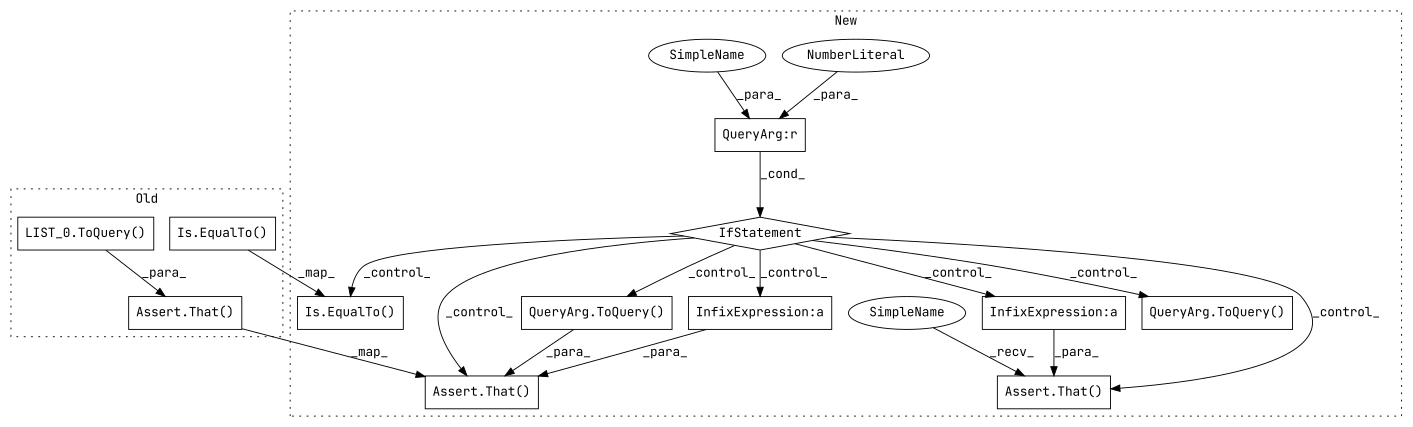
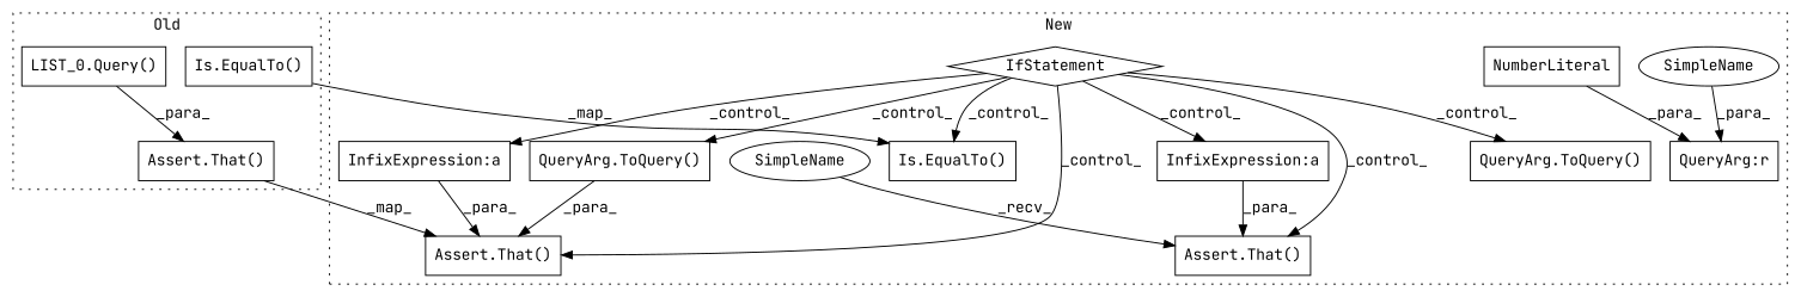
  digraph {
    fontname="JetBrains Mono"
    node [a=32 fontname="JetBrains Mono" l="5,1" shape=box]
    edge [fontname="JetBrains Mono"]
    n1 [l="8,1" label="Is.EqualTo()" s="10791,10800"]
    n2 [label="Assert.That()" s="10929,10958"]
-   n3 [l=7 label="LIST_0.ToQuery()" s=10829]
+   n3 [l=7 label="LIST_0.Query()" s=10829]
    n4 [l="8,1" label="Is.EqualTo()" s="13656,13665"]
    n5 [a=27 l=4 label="QueryArg:r" s=13474]
-   n6 [a=34 l=1 label=NumberLiteral s=13478 shape=ellipse]
+   n6 [a=34 l=1 label=NumberLiteral s=13478]
    n7 [label="Assert.That()" s="13803,13888"]
    n8 [a=25 l="4,2" label=IfStatement s="13460,13479" shape=diamond]
    n9 [a=42 l=10 label=SimpleName s=13464 shape=ellipse]
    n10 [l=9 label="QueryArg.ToQuery()" s=13812]
    n11 [a=27 l=-13 label="InfixExpression:a" s=14049]
    n12 [label="Assert.That()" s="14031,14109"]
    n13 [l=9 label="QueryArg.ToQuery()" s=13590]
    n14 [a=27 l=1 label="InfixExpression:a" s=13865]
    n15 [a=42 l=6 label=SimpleName s=14024 shape=ellipse]
    subgraph cluster_1 {
      label=Old
      style=dotted
      n1
      n2
      n3
    }
    subgraph cluster_2 {
      label=New
      style=dotted
      n4
      n5
      n6
      n7
      n8
      n9
      n10
      n11
      n12
      n13
      n14
      n15
    }
    n1 -> n4 [label=_map_]
    n2 -> n7 [label=_map_]
    n3 -> n2 [label=_para_]
-   n5 -> n8 [label=_cond_]
    n6 -> n5 [label=_para_]
    n8 -> n4 [label=_control_]
    n8 -> n7 [label=_control_]
    n8 -> n10 [label=_control_]
    n8 -> n11 [label=_control_]
    n8 -> n12 [label=_control_]
    n8 -> n13 [label=_control_]
    n8 -> n14 [label=_control_]
    n9 -> n5 [label=_para_]
    n10 -> n7 [label=_para_]
    n11 -> n12 [label=_para_]
    n14 -> n7 [label=_para_]
    n15 -> n12 [label=_recv_]
  }
